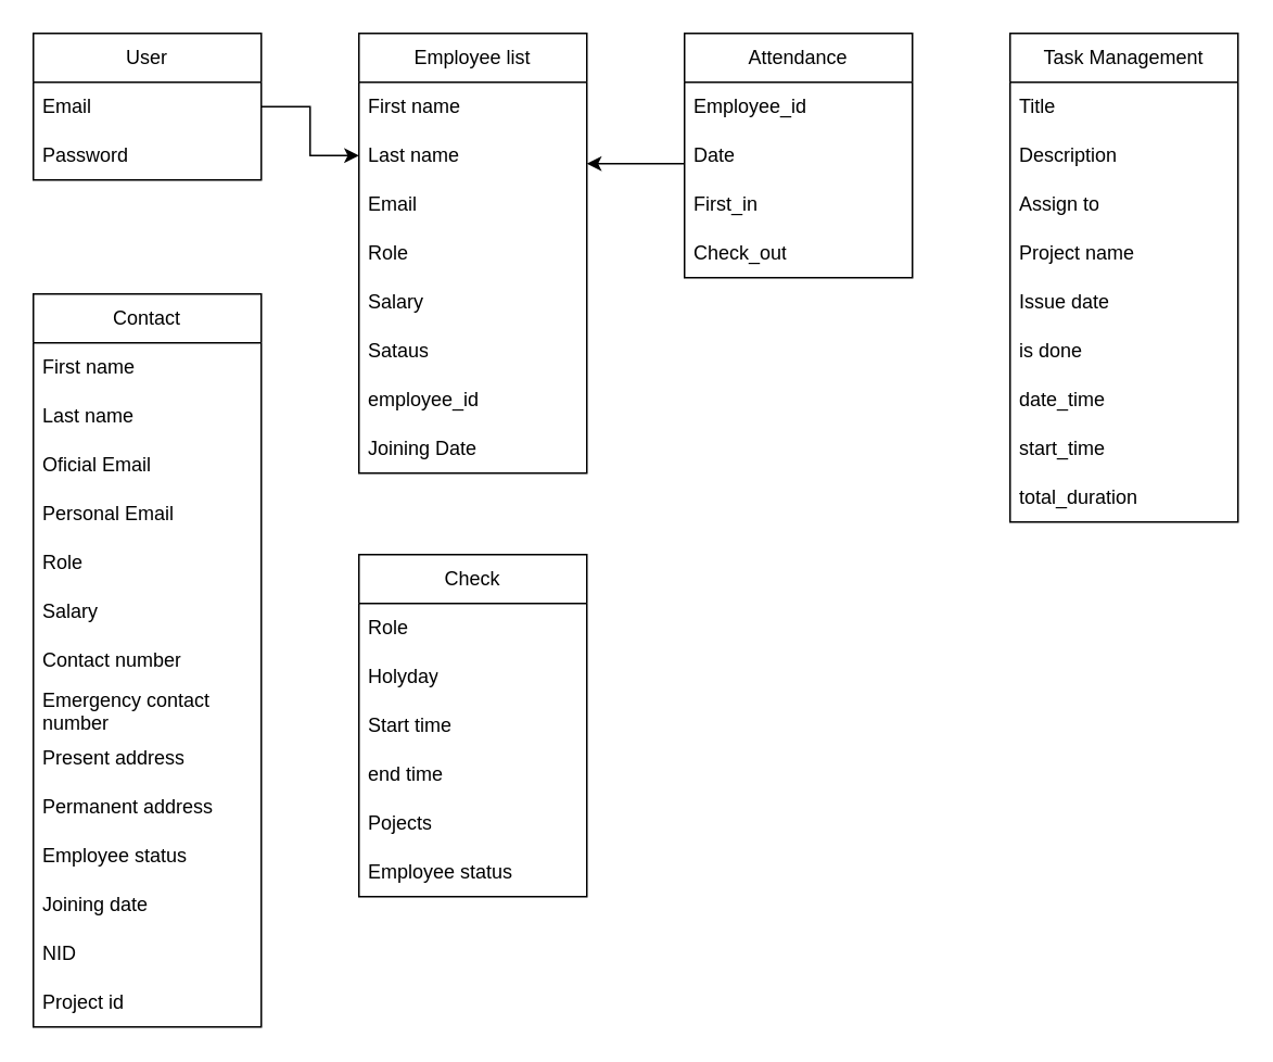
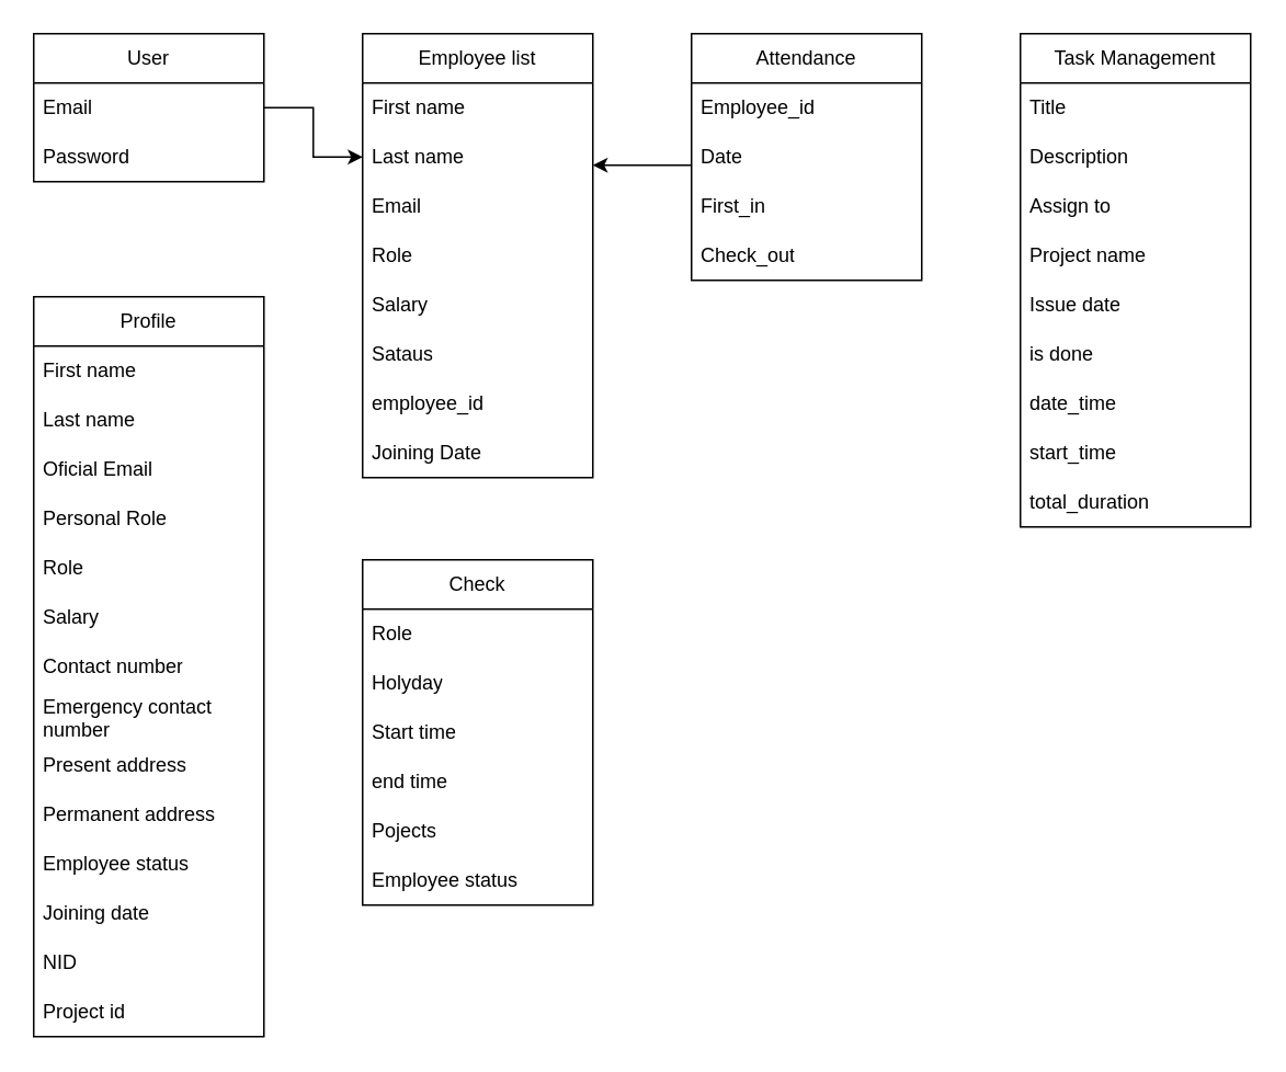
  <mxCell id="0" />
  <mxCell id="1" parent="0" />
  <mxCell id="2" value="User" style="swimlane;fontStyle=0;childLayout=stackLayout;horizontal=1;startSize=30;horizontalStack=0;resizeParent=1;resizeParentMax=0;resizeLast=0;collapsible=1;marginBottom=0;whiteSpace=wrap;html=1;" parent="1" vertex="1"><mxGeometry x="20" y="20" width="140" height="90" as="geometry" /></mxCell>
  <mxCell id="3" value="Email" style="text;strokeColor=none;fillColor=none;align=left;verticalAlign=middle;spacingLeft=4;spacingRight=4;overflow=hidden;points=[[0,0.5],[1,0.5]];portConstraint=eastwest;rotatable=0;whiteSpace=wrap;html=1;" parent="2" vertex="1"><mxGeometry y="30" width="140" height="30" as="geometry" /></mxCell>
  <mxCell id="4" value="Password" style="text;strokeColor=none;fillColor=none;align=left;verticalAlign=middle;spacingLeft=4;spacingRight=4;overflow=hidden;points=[[0,0.5],[1,0.5]];portConstraint=eastwest;rotatable=0;whiteSpace=wrap;html=1;" parent="2" vertex="1"><mxGeometry y="60" width="140" height="30" as="geometry" /></mxCell>
  <mxCell id="5" value="Employee list" style="swimlane;fontStyle=0;childLayout=stackLayout;horizontal=1;startSize=30;horizontalStack=0;resizeParent=1;resizeParentMax=0;resizeLast=0;collapsible=1;marginBottom=0;whiteSpace=wrap;html=1;" parent="1" vertex="1"><mxGeometry x="220" y="20" width="140" height="270" as="geometry" /></mxCell>
  <mxCell id="6" value="First name" style="text;strokeColor=none;fillColor=none;align=left;verticalAlign=middle;spacingLeft=4;spacingRight=4;overflow=hidden;points=[[0,0.5],[1,0.5]];portConstraint=eastwest;rotatable=0;whiteSpace=wrap;html=1;" parent="5" vertex="1"><mxGeometry y="30" width="140" height="30" as="geometry" /></mxCell>
  <mxCell id="7" value="Last name" style="text;strokeColor=none;fillColor=none;align=left;verticalAlign=middle;spacingLeft=4;spacingRight=4;overflow=hidden;points=[[0,0.5],[1,0.5]];portConstraint=eastwest;rotatable=0;whiteSpace=wrap;html=1;" parent="5" vertex="1"><mxGeometry y="60" width="140" height="30" as="geometry" /></mxCell>
  <mxCell id="8" value="Email" style="text;strokeColor=none;fillColor=none;align=left;verticalAlign=middle;spacingLeft=4;spacingRight=4;overflow=hidden;points=[[0,0.5],[1,0.5]];portConstraint=eastwest;rotatable=0;whiteSpace=wrap;html=1;" parent="5" vertex="1"><mxGeometry y="90" width="140" height="30" as="geometry" /></mxCell>
  <mxCell id="9" value="Role" style="text;strokeColor=none;fillColor=none;align=left;verticalAlign=middle;spacingLeft=4;spacingRight=4;overflow=hidden;points=[[0,0.5],[1,0.5]];portConstraint=eastwest;rotatable=0;whiteSpace=wrap;html=1;" parent="5" vertex="1"><mxGeometry y="120" width="140" height="30" as="geometry" /></mxCell>
  <mxCell id="10" value="Salary" style="text;strokeColor=none;fillColor=none;align=left;verticalAlign=middle;spacingLeft=4;spacingRight=4;overflow=hidden;points=[[0,0.5],[1,0.5]];portConstraint=eastwest;rotatable=0;whiteSpace=wrap;html=1;" parent="5" vertex="1"><mxGeometry y="150" width="140" height="30" as="geometry" /></mxCell>
  <mxCell id="11" value="Sataus" style="text;strokeColor=none;fillColor=none;align=left;verticalAlign=middle;spacingLeft=4;spacingRight=4;overflow=hidden;points=[[0,0.5],[1,0.5]];portConstraint=eastwest;rotatable=0;whiteSpace=wrap;html=1;" parent="5" vertex="1"><mxGeometry y="180" width="140" height="30" as="geometry" /></mxCell>
  <mxCell id="12" value="employee_id" style="text;strokeColor=none;fillColor=none;align=left;verticalAlign=middle;spacingLeft=4;spacingRight=4;overflow=hidden;points=[[0,0.5],[1,0.5]];portConstraint=eastwest;rotatable=0;whiteSpace=wrap;html=1;" parent="5" vertex="1"><mxGeometry y="210" width="140" height="30" as="geometry" /></mxCell>
  <mxCell id="13" value="Joining Date" style="text;strokeColor=none;fillColor=none;align=left;verticalAlign=middle;spacingLeft=4;spacingRight=4;overflow=hidden;points=[[0,0.5],[1,0.5]];portConstraint=eastwest;rotatable=0;whiteSpace=wrap;html=1;" vertex="1" parent="5"><mxGeometry y="240" width="140" height="30" as="geometry" /></mxCell>
  <mxCell id="14" value="Attendance" style="swimlane;fontStyle=0;childLayout=stackLayout;horizontal=1;startSize=30;horizontalStack=0;resizeParent=1;resizeParentMax=0;resizeLast=0;collapsible=1;marginBottom=0;whiteSpace=wrap;html=1;" parent="1" vertex="1"><mxGeometry x="420" y="20" width="140" height="150" as="geometry" /></mxCell>
  <mxCell id="15" value="Employee_id" style="text;strokeColor=none;fillColor=none;align=left;verticalAlign=middle;spacingLeft=4;spacingRight=4;overflow=hidden;points=[[0,0.5],[1,0.5]];portConstraint=eastwest;rotatable=0;whiteSpace=wrap;html=1;" parent="14" vertex="1"><mxGeometry y="30" width="140" height="30" as="geometry" /></mxCell>
  <mxCell id="16" value="Date" style="text;strokeColor=none;fillColor=none;align=left;verticalAlign=middle;spacingLeft=4;spacingRight=4;overflow=hidden;points=[[0,0.5],[1,0.5]];portConstraint=eastwest;rotatable=0;whiteSpace=wrap;html=1;" parent="14" vertex="1"><mxGeometry y="60" width="140" height="30" as="geometry" /></mxCell>
  <mxCell id="17" value="First_in" style="text;strokeColor=none;fillColor=none;align=left;verticalAlign=middle;spacingLeft=4;spacingRight=4;overflow=hidden;points=[[0,0.5],[1,0.5]];portConstraint=eastwest;rotatable=0;whiteSpace=wrap;html=1;" parent="14" vertex="1"><mxGeometry y="90" width="140" height="30" as="geometry" /></mxCell>
  <mxCell id="18" value="Check_out" style="text;strokeColor=none;fillColor=none;align=left;verticalAlign=middle;spacingLeft=4;spacingRight=4;overflow=hidden;points=[[0,0.5],[1,0.5]];portConstraint=eastwest;rotatable=0;whiteSpace=wrap;html=1;" parent="14" vertex="1"><mxGeometry y="120" width="140" height="30" as="geometry" /></mxCell>
  <mxCell id="19" value="" style="endArrow=classic;html=1;rounded=0;exitX=0;exitY=0.667;exitDx=0;exitDy=0;exitPerimeter=0;" parent="1" source="16" edge="1"><mxGeometry width="50" height="50" relative="1" as="geometry"><mxPoint x="380" y="180" as="sourcePoint" /><mxPoint x="360" y="100" as="targetPoint" /></mxGeometry></mxCell>
  <mxCell id="20" value="Task Management" style="swimlane;fontStyle=0;childLayout=stackLayout;horizontal=1;startSize=30;horizontalStack=0;resizeParent=1;resizeParentMax=0;resizeLast=0;collapsible=1;marginBottom=0;whiteSpace=wrap;html=1;" parent="1" vertex="1"><mxGeometry x="620" y="20" width="140" height="300" as="geometry" /></mxCell>
  <mxCell id="21" value="Title" style="text;strokeColor=none;fillColor=none;align=left;verticalAlign=middle;spacingLeft=4;spacingRight=4;overflow=hidden;points=[[0,0.5],[1,0.5]];portConstraint=eastwest;rotatable=0;whiteSpace=wrap;html=1;" parent="20" vertex="1"><mxGeometry y="30" width="140" height="30" as="geometry" /></mxCell>
  <mxCell id="22" value="Description" style="text;strokeColor=none;fillColor=none;align=left;verticalAlign=middle;spacingLeft=4;spacingRight=4;overflow=hidden;points=[[0,0.5],[1,0.5]];portConstraint=eastwest;rotatable=0;whiteSpace=wrap;html=1;" parent="20" vertex="1"><mxGeometry y="60" width="140" height="30" as="geometry" /></mxCell>
  <mxCell id="23" value="Assign to" style="text;strokeColor=none;fillColor=none;align=left;verticalAlign=middle;spacingLeft=4;spacingRight=4;overflow=hidden;points=[[0,0.5],[1,0.5]];portConstraint=eastwest;rotatable=0;whiteSpace=wrap;html=1;" parent="20" vertex="1"><mxGeometry y="90" width="140" height="30" as="geometry" /></mxCell>
  <mxCell id="24" value="Project name" style="text;strokeColor=none;fillColor=none;align=left;verticalAlign=middle;spacingLeft=4;spacingRight=4;overflow=hidden;points=[[0,0.5],[1,0.5]];portConstraint=eastwest;rotatable=0;whiteSpace=wrap;html=1;" parent="20" vertex="1"><mxGeometry y="120" width="140" height="30" as="geometry" /></mxCell>
  <mxCell id="25" value="Issue date" style="text;strokeColor=none;fillColor=none;align=left;verticalAlign=middle;spacingLeft=4;spacingRight=4;overflow=hidden;points=[[0,0.5],[1,0.5]];portConstraint=eastwest;rotatable=0;whiteSpace=wrap;html=1;" parent="20" vertex="1"><mxGeometry y="150" width="140" height="30" as="geometry" /></mxCell>
  <mxCell id="26" value="is done" style="text;strokeColor=none;fillColor=none;align=left;verticalAlign=middle;spacingLeft=4;spacingRight=4;overflow=hidden;points=[[0,0.5],[1,0.5]];portConstraint=eastwest;rotatable=0;whiteSpace=wrap;html=1;" parent="20" vertex="1"><mxGeometry y="180" width="140" height="30" as="geometry" /></mxCell>
  <mxCell id="27" value="date_time" style="text;strokeColor=none;fillColor=none;align=left;verticalAlign=middle;spacingLeft=4;spacingRight=4;overflow=hidden;points=[[0,0.5],[1,0.5]];portConstraint=eastwest;rotatable=0;whiteSpace=wrap;html=1;" parent="20" vertex="1"><mxGeometry y="210" width="140" height="30" as="geometry" /></mxCell>
  <mxCell id="28" value="start_time" style="text;strokeColor=none;fillColor=none;align=left;verticalAlign=middle;spacingLeft=4;spacingRight=4;overflow=hidden;points=[[0,0.5],[1,0.5]];portConstraint=eastwest;rotatable=0;whiteSpace=wrap;html=1;" parent="20" vertex="1"><mxGeometry y="240" width="140" height="30" as="geometry" /></mxCell>
  <mxCell id="29" value="total_duration" style="text;strokeColor=none;fillColor=none;align=left;verticalAlign=middle;spacingLeft=4;spacingRight=4;overflow=hidden;points=[[0,0.5],[1,0.5]];portConstraint=eastwest;rotatable=0;whiteSpace=wrap;html=1;" parent="20" vertex="1"><mxGeometry y="270" width="140" height="30" as="geometry" /></mxCell>
- <mxCell id="30" value="Contact" style="swimlane;fontStyle=0;childLayout=stackLayout;horizontal=1;startSize=30;horizontalStack=0;resizeParent=1;resizeParentMax=0;resizeLast=0;collapsible=1;marginBottom=0;whiteSpace=wrap;html=1;" parent="1" vertex="1"><mxGeometry x="20" y="180" width="140" height="450" as="geometry" /></mxCell>
+ <mxCell id="30" value="Profile" style="swimlane;fontStyle=0;childLayout=stackLayout;horizontal=1;startSize=30;horizontalStack=0;resizeParent=1;resizeParentMax=0;resizeLast=0;collapsible=1;marginBottom=0;whiteSpace=wrap;html=1;" parent="1" vertex="1"><mxGeometry x="20" y="180" width="140" height="450" as="geometry" /></mxCell>
  <mxCell id="31" value="First name" style="text;strokeColor=none;fillColor=none;align=left;verticalAlign=middle;spacingLeft=4;spacingRight=4;overflow=hidden;points=[[0,0.5],[1,0.5]];portConstraint=eastwest;rotatable=0;whiteSpace=wrap;html=1;" parent="30" vertex="1"><mxGeometry y="30" width="140" height="30" as="geometry" /></mxCell>
  <mxCell id="32" value="Last name" style="text;strokeColor=none;fillColor=none;align=left;verticalAlign=middle;spacingLeft=4;spacingRight=4;overflow=hidden;points=[[0,0.5],[1,0.5]];portConstraint=eastwest;rotatable=0;whiteSpace=wrap;html=1;" parent="30" vertex="1"><mxGeometry y="60" width="140" height="30" as="geometry" /></mxCell>
  <mxCell id="33" value="Oficial Email" style="text;strokeColor=none;fillColor=none;align=left;verticalAlign=middle;spacingLeft=4;spacingRight=4;overflow=hidden;points=[[0,0.5],[1,0.5]];portConstraint=eastwest;rotatable=0;whiteSpace=wrap;html=1;" parent="30" vertex="1"><mxGeometry y="90" width="140" height="30" as="geometry" /></mxCell>
- <mxCell id="34" value="Personal Email" style="text;strokeColor=none;fillColor=none;align=left;verticalAlign=middle;spacingLeft=4;spacingRight=4;overflow=hidden;points=[[0,0.5],[1,0.5]];portConstraint=eastwest;rotatable=0;whiteSpace=wrap;html=1;" parent="30" vertex="1"><mxGeometry y="120" width="140" height="30" as="geometry" /></mxCell>
+ <mxCell id="34" value="Personal Role" style="text;strokeColor=none;fillColor=none;align=left;verticalAlign=middle;spacingLeft=4;spacingRight=4;overflow=hidden;points=[[0,0.5],[1,0.5]];portConstraint=eastwest;rotatable=0;whiteSpace=wrap;html=1;" parent="30" vertex="1"><mxGeometry y="120" width="140" height="30" as="geometry" /></mxCell>
  <mxCell id="35" value="Role" style="text;strokeColor=none;fillColor=none;align=left;verticalAlign=middle;spacingLeft=4;spacingRight=4;overflow=hidden;points=[[0,0.5],[1,0.5]];portConstraint=eastwest;rotatable=0;whiteSpace=wrap;html=1;" parent="30" vertex="1"><mxGeometry y="150" width="140" height="30" as="geometry" /></mxCell>
  <mxCell id="36" value="Salary" style="text;strokeColor=none;fillColor=none;align=left;verticalAlign=middle;spacingLeft=4;spacingRight=4;overflow=hidden;points=[[0,0.5],[1,0.5]];portConstraint=eastwest;rotatable=0;whiteSpace=wrap;html=1;" parent="30" vertex="1"><mxGeometry y="180" width="140" height="30" as="geometry" /></mxCell>
  <mxCell id="37" value="Contact number" style="text;strokeColor=none;fillColor=none;align=left;verticalAlign=middle;spacingLeft=4;spacingRight=4;overflow=hidden;points=[[0,0.5],[1,0.5]];portConstraint=eastwest;rotatable=0;whiteSpace=wrap;html=1;" parent="30" vertex="1"><mxGeometry y="210" width="140" height="30" as="geometry" /></mxCell>
  <mxCell id="38" value="Emergency contact number" style="text;strokeColor=none;fillColor=none;align=left;verticalAlign=middle;spacingLeft=4;spacingRight=4;overflow=hidden;points=[[0,0.5],[1,0.5]];portConstraint=eastwest;rotatable=0;whiteSpace=wrap;html=1;" parent="30" vertex="1"><mxGeometry y="240" width="140" height="30" as="geometry" /></mxCell>
  <mxCell id="39" value="Present address" style="text;strokeColor=none;fillColor=none;align=left;verticalAlign=middle;spacingLeft=4;spacingRight=4;overflow=hidden;points=[[0,0.5],[1,0.5]];portConstraint=eastwest;rotatable=0;whiteSpace=wrap;html=1;" parent="30" vertex="1"><mxGeometry y="270" width="140" height="30" as="geometry" /></mxCell>
  <mxCell id="40" value="Permanent address" style="text;strokeColor=none;fillColor=none;align=left;verticalAlign=middle;spacingLeft=4;spacingRight=4;overflow=hidden;points=[[0,0.5],[1,0.5]];portConstraint=eastwest;rotatable=0;whiteSpace=wrap;html=1;" parent="30" vertex="1"><mxGeometry y="300" width="140" height="30" as="geometry" /></mxCell>
  <mxCell id="41" value="Employee status" style="text;strokeColor=none;fillColor=none;align=left;verticalAlign=middle;spacingLeft=4;spacingRight=4;overflow=hidden;points=[[0,0.5],[1,0.5]];portConstraint=eastwest;rotatable=0;whiteSpace=wrap;html=1;" parent="30" vertex="1"><mxGeometry y="330" width="140" height="30" as="geometry" /></mxCell>
  <mxCell id="42" value="Joining date" style="text;strokeColor=none;fillColor=none;align=left;verticalAlign=middle;spacingLeft=4;spacingRight=4;overflow=hidden;points=[[0,0.5],[1,0.5]];portConstraint=eastwest;rotatable=0;whiteSpace=wrap;html=1;" parent="30" vertex="1"><mxGeometry y="360" width="140" height="30" as="geometry" /></mxCell>
  <mxCell id="43" value="NID" style="text;strokeColor=none;fillColor=none;align=left;verticalAlign=middle;spacingLeft=4;spacingRight=4;overflow=hidden;points=[[0,0.5],[1,0.5]];portConstraint=eastwest;rotatable=0;whiteSpace=wrap;html=1;" parent="30" vertex="1"><mxGeometry y="390" width="140" height="30" as="geometry" /></mxCell>
  <mxCell id="44" value="Project id" style="text;strokeColor=none;fillColor=none;align=left;verticalAlign=middle;spacingLeft=4;spacingRight=4;overflow=hidden;points=[[0,0.5],[1,0.5]];portConstraint=eastwest;rotatable=0;whiteSpace=wrap;html=1;" parent="30" vertex="1"><mxGeometry y="420" width="140" height="30" as="geometry" /></mxCell>
  <mxCell id="45" value="Check" style="swimlane;fontStyle=0;childLayout=stackLayout;horizontal=1;startSize=30;horizontalStack=0;resizeParent=1;resizeParentMax=0;resizeLast=0;collapsible=1;marginBottom=0;whiteSpace=wrap;html=1;" parent="1" vertex="1"><mxGeometry x="220" y="340" width="140" height="210" as="geometry" /></mxCell>
  <mxCell id="46" value="Role" style="text;strokeColor=none;fillColor=none;align=left;verticalAlign=middle;spacingLeft=4;spacingRight=4;overflow=hidden;points=[[0,0.5],[1,0.5]];portConstraint=eastwest;rotatable=0;whiteSpace=wrap;html=1;" parent="45" vertex="1"><mxGeometry y="30" width="140" height="30" as="geometry" /></mxCell>
  <mxCell id="47" value="Holyday" style="text;strokeColor=none;fillColor=none;align=left;verticalAlign=middle;spacingLeft=4;spacingRight=4;overflow=hidden;points=[[0,0.5],[1,0.5]];portConstraint=eastwest;rotatable=0;whiteSpace=wrap;html=1;" parent="45" vertex="1"><mxGeometry y="60" width="140" height="30" as="geometry" /></mxCell>
  <mxCell id="48" value="Start time" style="text;strokeColor=none;fillColor=none;align=left;verticalAlign=middle;spacingLeft=4;spacingRight=4;overflow=hidden;points=[[0,0.5],[1,0.5]];portConstraint=eastwest;rotatable=0;whiteSpace=wrap;html=1;" parent="45" vertex="1"><mxGeometry y="90" width="140" height="30" as="geometry" /></mxCell>
  <mxCell id="49" value="end time" style="text;strokeColor=none;fillColor=none;align=left;verticalAlign=middle;spacingLeft=4;spacingRight=4;overflow=hidden;points=[[0,0.5],[1,0.5]];portConstraint=eastwest;rotatable=0;whiteSpace=wrap;html=1;" parent="45" vertex="1"><mxGeometry y="120" width="140" height="30" as="geometry" /></mxCell>
  <mxCell id="50" value="Pojects" style="text;strokeColor=none;fillColor=none;align=left;verticalAlign=middle;spacingLeft=4;spacingRight=4;overflow=hidden;points=[[0,0.5],[1,0.5]];portConstraint=eastwest;rotatable=0;whiteSpace=wrap;html=1;" parent="45" vertex="1"><mxGeometry y="150" width="140" height="30" as="geometry" /></mxCell>
  <mxCell id="51" value="Employee status" style="text;strokeColor=none;fillColor=none;align=left;verticalAlign=middle;spacingLeft=4;spacingRight=4;overflow=hidden;points=[[0,0.5],[1,0.5]];portConstraint=eastwest;rotatable=0;whiteSpace=wrap;html=1;" parent="45" vertex="1"><mxGeometry y="180" width="140" height="30" as="geometry" /></mxCell>
  <mxCell id="52" value="" style="edgeStyle=orthogonalEdgeStyle;rounded=0;orthogonalLoop=1;jettySize=auto;html=1;" parent="1" source="3" target="7" edge="1"><mxGeometry relative="1" as="geometry" /></mxCell>
